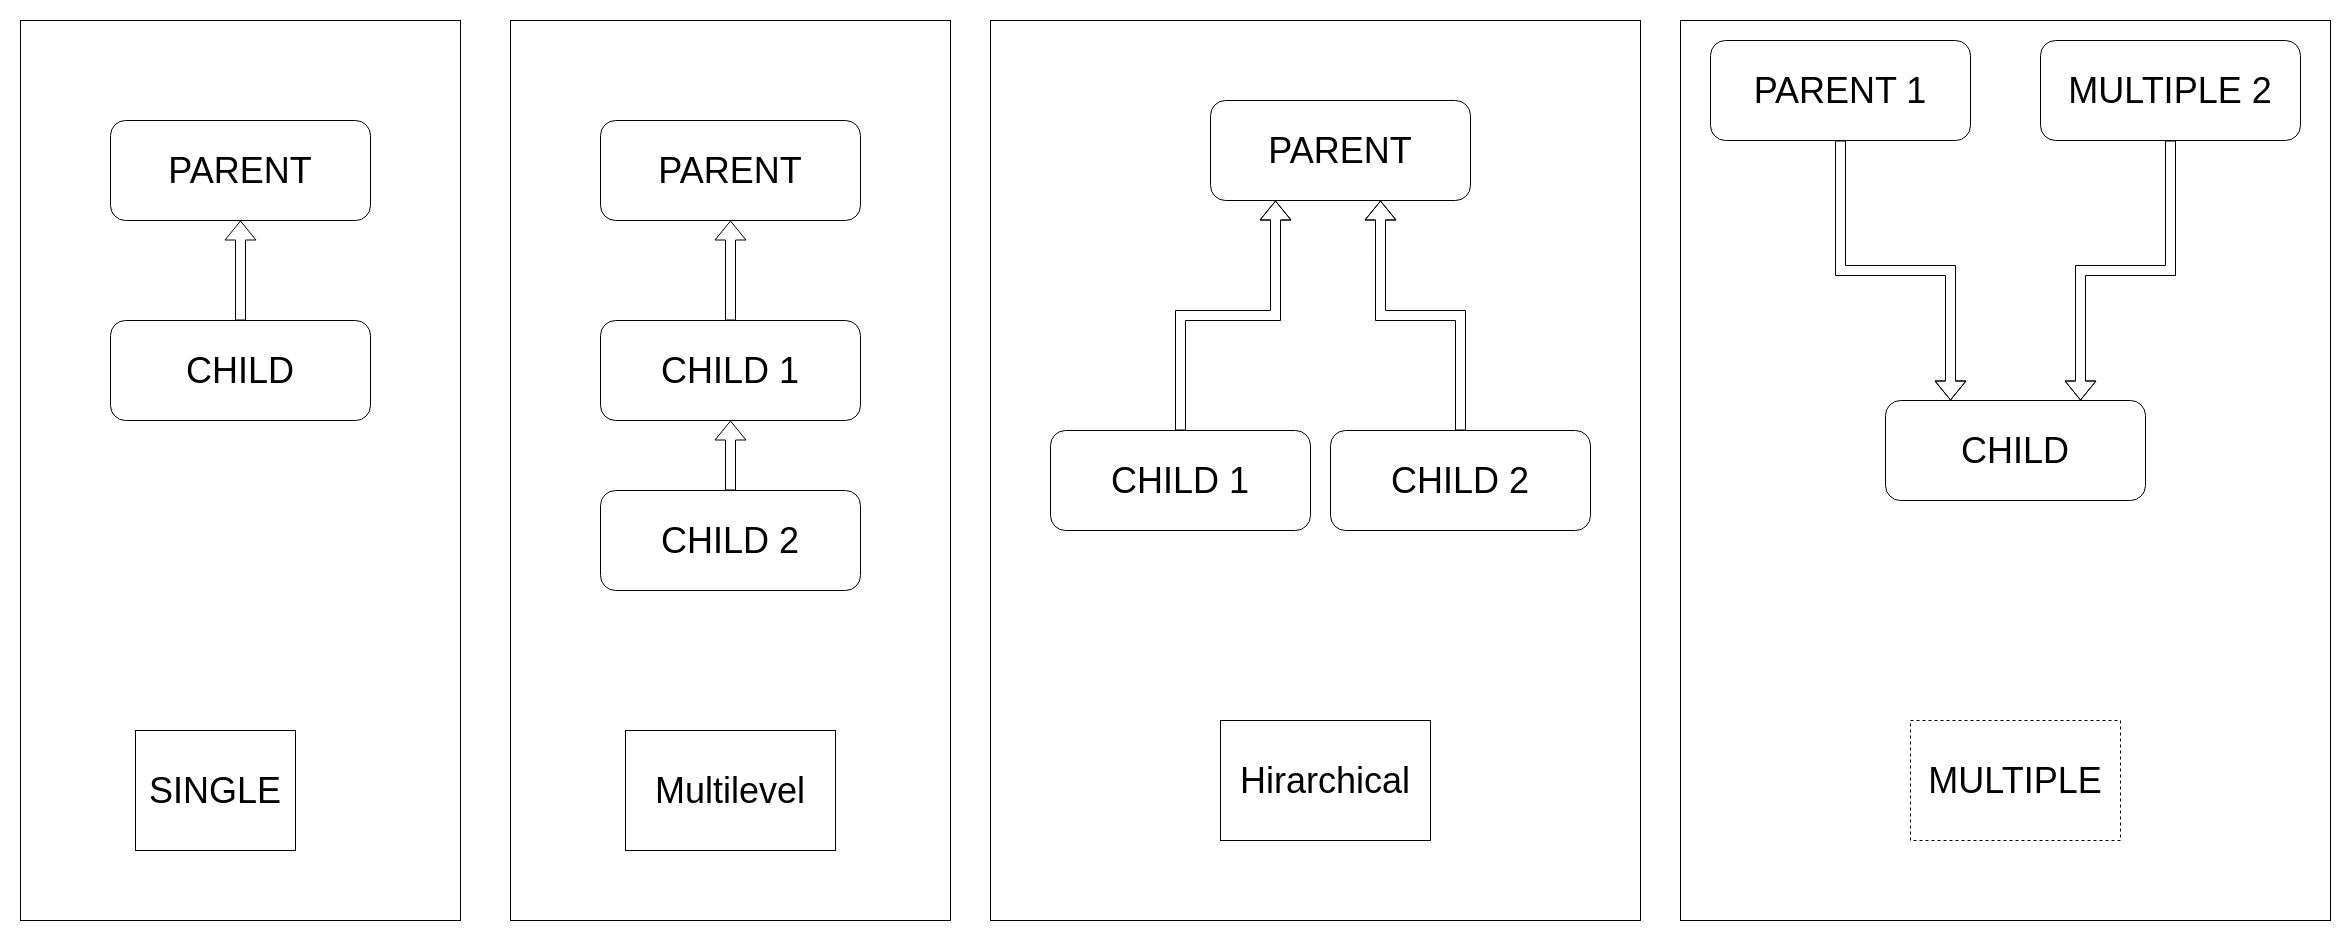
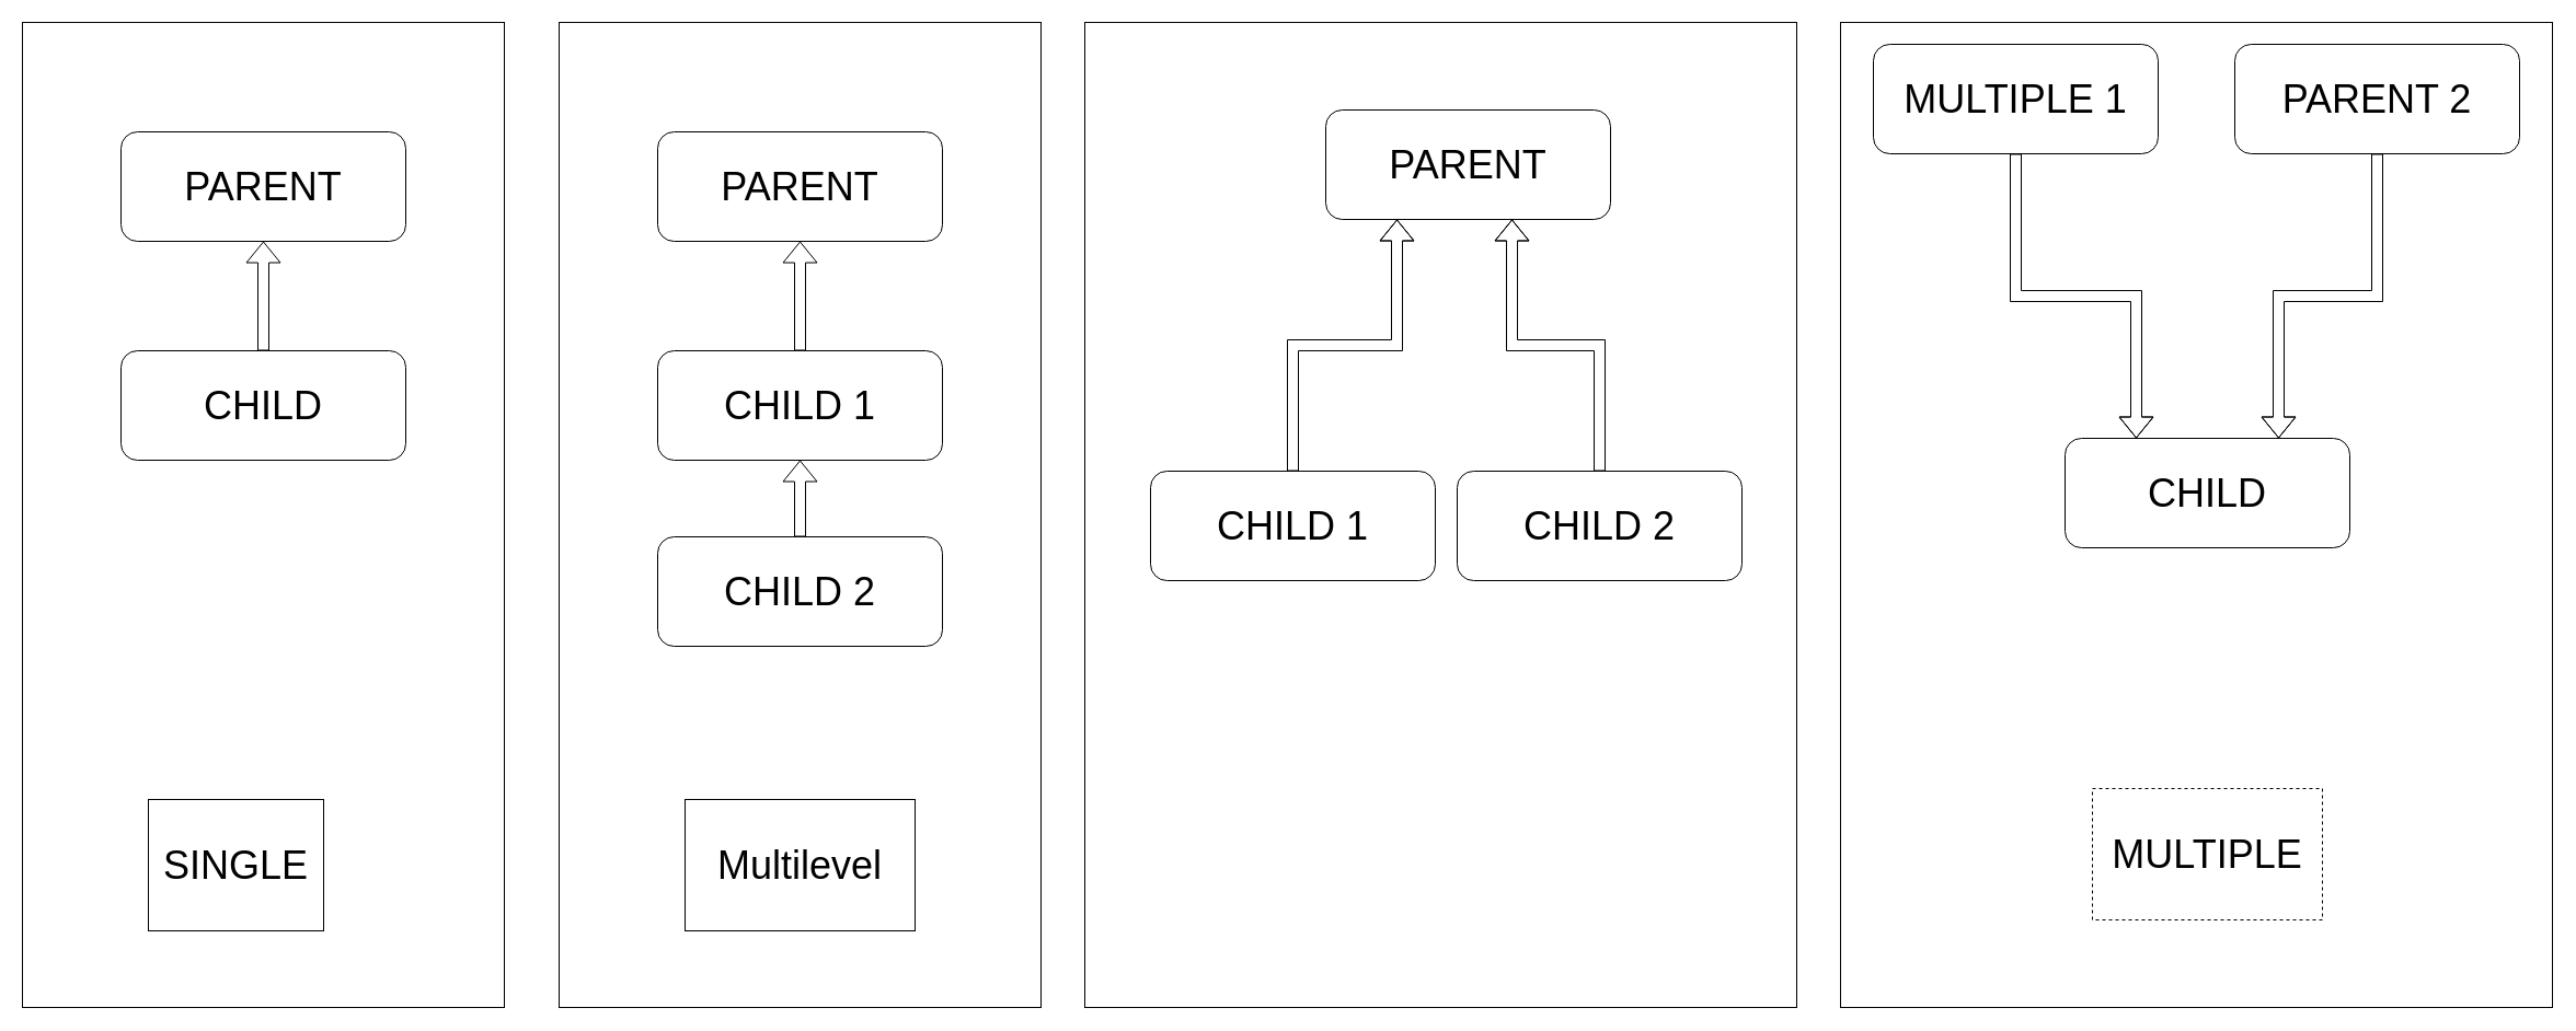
  <mxCell id="0" />
  <mxCell id="1" parent="0" />
  <mxCell id="2" value="" style="rounded=0;whiteSpace=wrap;html=1;" vertex="1" parent="1"><mxGeometry x="20" y="20" width="440" height="900" as="geometry" /></mxCell>
  <mxCell id="3" value="&lt;font style=&quot;font-size: 36px&quot;&gt;PARENT&lt;/font&gt;" style="rounded=1;whiteSpace=wrap;html=1;" vertex="1" parent="1"><mxGeometry x="110" y="120" width="260" height="100" as="geometry" /></mxCell>
  <mxCell id="4" style="edgeStyle=orthogonalEdgeStyle;rounded=0;orthogonalLoop=1;jettySize=auto;html=1;exitX=0.5;exitY=0;exitDx=0;exitDy=0;entryX=0.5;entryY=1;entryDx=0;entryDy=0;shape=flexArrow;" edge="1" parent="1" source="5" target="3"><mxGeometry relative="1" as="geometry" /></mxCell>
  <mxCell id="5" value="&lt;font style=&quot;font-size: 36px&quot;&gt;CHILD&lt;/font&gt;" style="rounded=1;whiteSpace=wrap;html=1;" vertex="1" parent="1"><mxGeometry x="110" y="320" width="260" height="100" as="geometry" /></mxCell>
  <mxCell id="6" value="&lt;font style=&quot;font-size: 36px&quot;&gt;SINGLE&lt;/font&gt;" style="rounded=0;whiteSpace=wrap;html=1;" vertex="1" parent="1"><mxGeometry x="135" y="730" width="160" height="120" as="geometry" /></mxCell>
  <mxCell id="7" value="" style="rounded=0;whiteSpace=wrap;html=1;" vertex="1" parent="1"><mxGeometry x="510" y="20" width="440" height="900" as="geometry" /></mxCell>
  <mxCell id="8" value="&lt;font style=&quot;font-size: 36px&quot;&gt;PARENT&lt;/font&gt;" style="rounded=1;whiteSpace=wrap;html=1;" vertex="1" parent="1"><mxGeometry x="600" y="120" width="260" height="100" as="geometry" /></mxCell>
  <mxCell id="9" style="edgeStyle=orthogonalEdgeStyle;rounded=0;orthogonalLoop=1;jettySize=auto;html=1;exitX=0.5;exitY=0;exitDx=0;exitDy=0;entryX=0.5;entryY=1;entryDx=0;entryDy=0;shape=flexArrow;" edge="1" source="10" target="8" parent="1"><mxGeometry relative="1" as="geometry" /></mxCell>
  <mxCell id="10" value="&lt;font style=&quot;font-size: 36px&quot;&gt;CHILD 1&lt;/font&gt;" style="rounded=1;whiteSpace=wrap;html=1;" vertex="1" parent="1"><mxGeometry x="600" y="320" width="260" height="100" as="geometry" /></mxCell>
  <mxCell id="11" value="&lt;font style=&quot;font-size: 36px&quot;&gt;Multilevel&lt;/font&gt;" style="rounded=0;whiteSpace=wrap;html=1;" vertex="1" parent="1"><mxGeometry x="625" y="730" width="210" height="120" as="geometry" /></mxCell>
  <mxCell id="12" value="" style="edgeStyle=orthogonalEdgeStyle;shape=flexArrow;rounded=0;orthogonalLoop=1;jettySize=auto;html=1;" edge="1" parent="1" source="13" target="10"><mxGeometry relative="1" as="geometry" /></mxCell>
  <mxCell id="13" value="&lt;font style=&quot;font-size: 36px&quot;&gt;CHILD 2&lt;br&gt;&lt;/font&gt;" style="rounded=1;whiteSpace=wrap;html=1;" vertex="1" parent="1"><mxGeometry x="600" y="490" width="260" height="100" as="geometry" /></mxCell>
  <mxCell id="14" value="" style="rounded=0;whiteSpace=wrap;html=1;" vertex="1" parent="1"><mxGeometry x="990" y="20" width="650" height="900" as="geometry" /></mxCell>
  <mxCell id="15" value="&lt;font style=&quot;font-size: 36px&quot;&gt;PARENT&lt;/font&gt;" style="rounded=1;whiteSpace=wrap;html=1;" vertex="1" parent="1"><mxGeometry x="1210" y="100" width="260" height="100" as="geometry" /></mxCell>
  <mxCell id="16" style="edgeStyle=orthogonalEdgeStyle;rounded=0;orthogonalLoop=1;jettySize=auto;html=1;exitX=0.5;exitY=0;exitDx=0;exitDy=0;entryX=0.25;entryY=1;entryDx=0;entryDy=0;shape=flexArrow;" edge="1" source="17" target="15" parent="1"><mxGeometry relative="1" as="geometry" /></mxCell>
  <mxCell id="17" value="&lt;font style=&quot;font-size: 36px&quot;&gt;CHILD 1&lt;/font&gt;" style="rounded=1;whiteSpace=wrap;html=1;" vertex="1" parent="1"><mxGeometry x="1050" y="430" width="260" height="100" as="geometry" /></mxCell>
- <mxCell id="18" value="&lt;font style=&quot;font-size: 36px&quot;&gt;Hirarchical&lt;/font&gt;" style="rounded=0;whiteSpace=wrap;html=1;" vertex="1" parent="1"><mxGeometry x="1220" y="720" width="210" height="120" as="geometry" /></mxCell>
  <mxCell id="19" value="" style="edgeStyle=orthogonalEdgeStyle;shape=flexArrow;rounded=0;orthogonalLoop=1;jettySize=auto;html=1;entryX=0.654;entryY=1;entryDx=0;entryDy=0;entryPerimeter=0;" edge="1" source="20" target="15" parent="1"><mxGeometry relative="1" as="geometry" /></mxCell>
  <mxCell id="20" value="&lt;font style=&quot;font-size: 36px&quot;&gt;CHILD 2&lt;br&gt;&lt;/font&gt;" style="rounded=1;whiteSpace=wrap;html=1;" vertex="1" parent="1"><mxGeometry x="1330" y="430" width="260" height="100" as="geometry" /></mxCell>
  <mxCell id="21" value="" style="rounded=0;whiteSpace=wrap;html=1;" vertex="1" parent="1"><mxGeometry x="1680" y="20" width="650" height="900" as="geometry" /></mxCell>
  <mxCell id="22" value="&lt;font style=&quot;font-size: 36px&quot;&gt;CHILD&lt;/font&gt;" style="rounded=1;whiteSpace=wrap;html=1;" vertex="1" parent="1"><mxGeometry x="1885" y="400" width="260" height="100" as="geometry" /></mxCell>
  <mxCell id="23" style="edgeStyle=orthogonalEdgeStyle;rounded=0;orthogonalLoop=1;jettySize=auto;html=1;exitX=0.5;exitY=1;exitDx=0;exitDy=0;shape=flexArrow;entryX=0.25;entryY=0;entryDx=0;entryDy=0;" edge="1" source="24" target="22" parent="1"><mxGeometry relative="1" as="geometry"><mxPoint x="1960" y="370" as="targetPoint" /></mxGeometry></mxCell>
- <mxCell id="24" value="&lt;font style=&quot;font-size: 36px&quot;&gt;PARENT 1&lt;br&gt;&lt;/font&gt;" style="rounded=1;whiteSpace=wrap;html=1;" vertex="1" parent="1"><mxGeometry x="1710" y="40" width="260" height="100" as="geometry" /></mxCell>
+ <mxCell id="24" value="&lt;font style=&quot;font-size: 36px&quot;&gt;MULTIPLE 1&lt;br&gt;&lt;/font&gt;" style="rounded=1;whiteSpace=wrap;html=1;" vertex="1" parent="1"><mxGeometry x="1710" y="40" width="260" height="100" as="geometry" /></mxCell>
  <mxCell id="25" value="&lt;font style=&quot;font-size: 36px&quot;&gt;MULTIPLE&lt;/font&gt;" style="rounded=0;whiteSpace=wrap;html=1;dashed=1;" vertex="1" parent="1"><mxGeometry x="1910" y="720" width="210" height="120" as="geometry" /></mxCell>
  <mxCell id="26" value="" style="edgeStyle=orthogonalEdgeStyle;shape=flexArrow;rounded=0;orthogonalLoop=1;jettySize=auto;html=1;entryX=0.75;entryY=0;entryDx=0;entryDy=0;" edge="1" source="27" target="22" parent="1"><mxGeometry relative="1" as="geometry" /></mxCell>
- <mxCell id="27" value="&lt;font style=&quot;font-size: 36px&quot;&gt;MULTIPLE 2&lt;br&gt;&lt;/font&gt;" style="rounded=1;whiteSpace=wrap;html=1;" vertex="1" parent="1"><mxGeometry x="2040" y="40" width="260" height="100" as="geometry" /></mxCell>
+ <mxCell id="27" value="&lt;font style=&quot;font-size: 36px&quot;&gt;PARENT 2&lt;br&gt;&lt;/font&gt;" style="rounded=1;whiteSpace=wrap;html=1;" vertex="1" parent="1"><mxGeometry x="2040" y="40" width="260" height="100" as="geometry" /></mxCell>
